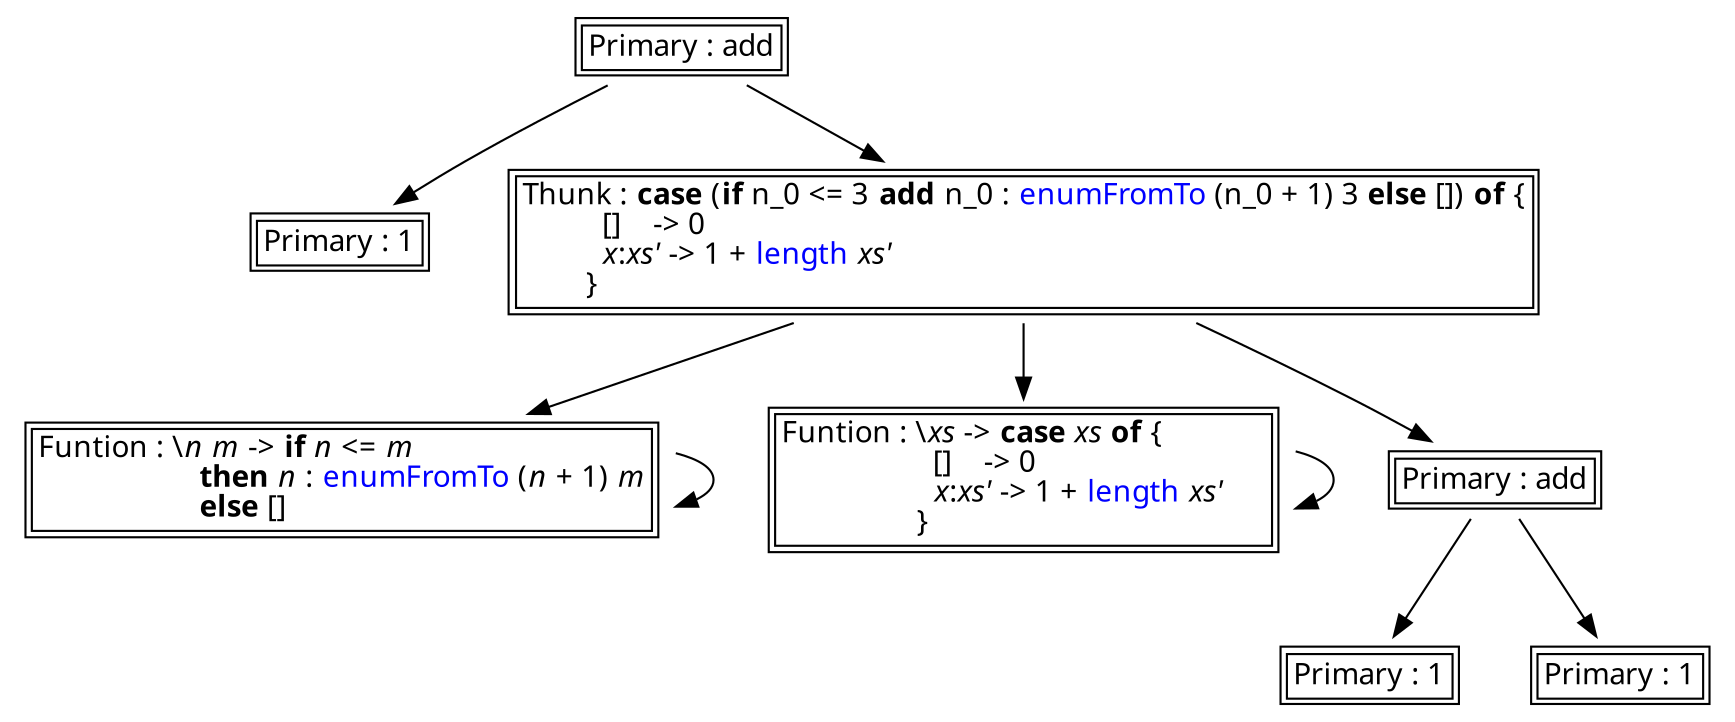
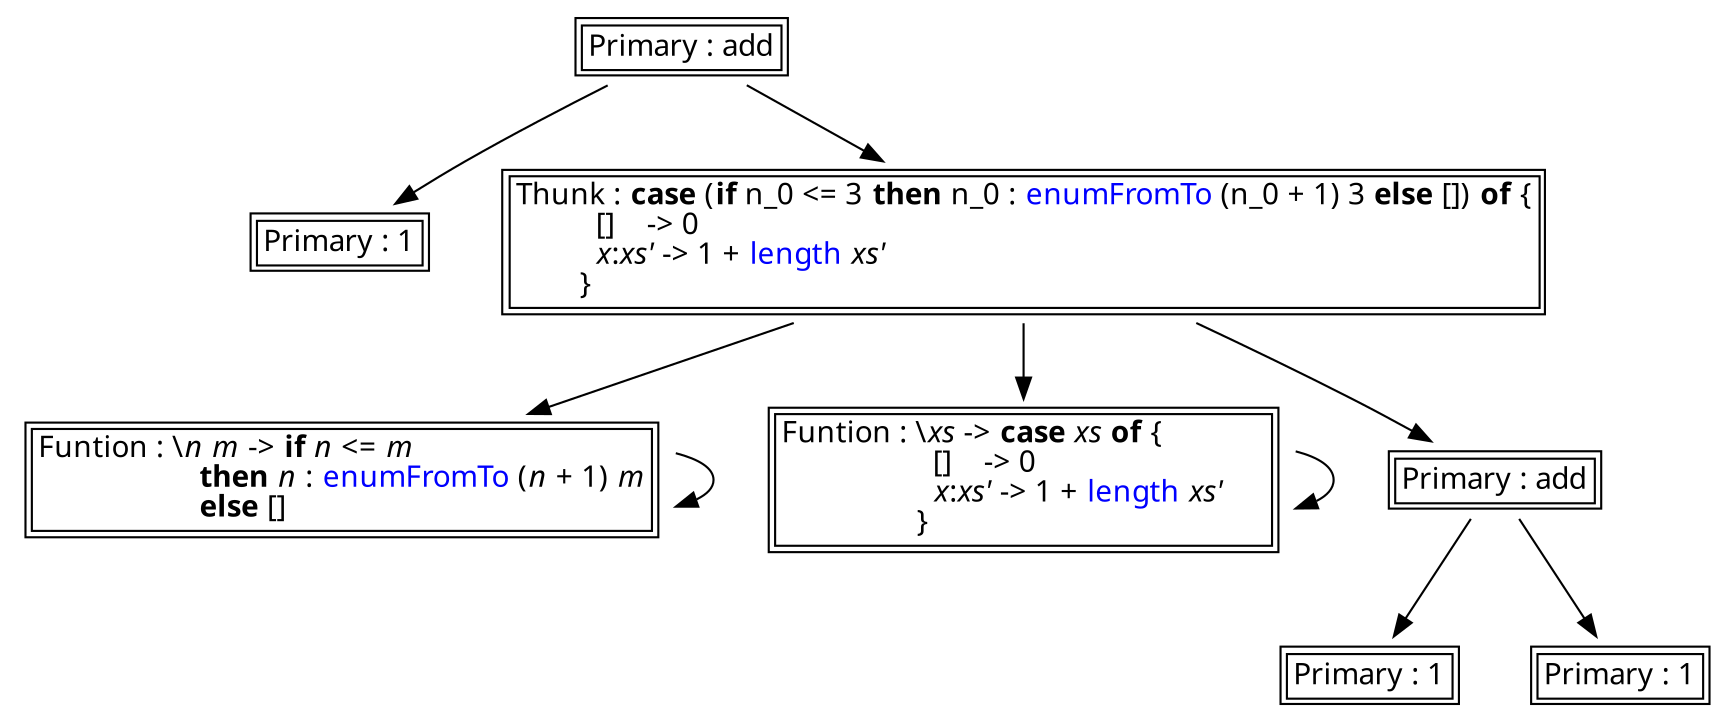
  digraph {
    fontname="Noto Sans"
    node [fontname="Noto Sans" shape=plaintext]
    edge [fontname="Noto Sans"]
    n1 [label=<<TABLE ALIGN="LEFT"><TR><TD BALIGN="LEFT" ALIGN="LEFT">Funtion&nbsp;:&nbsp;\<I>n</I>&nbsp;<I>m</I>&nbsp;-&gt;&nbsp;<B>if</B>&nbsp;<I>n</I>&nbsp;&lt;=&nbsp;<I>m</I>&nbsp;&nbsp;&nbsp;&nbsp;&nbsp;&nbsp;&nbsp;&nbsp;&nbsp;&nbsp;&nbsp;&nbsp;&nbsp;&nbsp;&nbsp;&nbsp;&nbsp;&nbsp;&nbsp;&nbsp;&nbsp;&nbsp;<BR />&nbsp;&nbsp;&nbsp;&nbsp;&nbsp;&nbsp;&nbsp;&nbsp;&nbsp;&nbsp;&nbsp;&nbsp;&nbsp;&nbsp;&nbsp;&nbsp;&nbsp;&nbsp;&nbsp;&nbsp;<B>then</B>&nbsp;<I>n</I>&nbsp;:&nbsp;<FONT COLOR="blue">enumFromTo</FONT>&nbsp;(<I>n</I>&nbsp;+&nbsp;1)&nbsp;<I>m</I><BR />&nbsp;&nbsp;&nbsp;&nbsp;&nbsp;&nbsp;&nbsp;&nbsp;&nbsp;&nbsp;&nbsp;&nbsp;&nbsp;&nbsp;&nbsp;&nbsp;&nbsp;&nbsp;&nbsp;&nbsp;<B>else</B>&nbsp;[]&nbsp;&nbsp;&nbsp;&nbsp;&nbsp;&nbsp;&nbsp;&nbsp;&nbsp;&nbsp;&nbsp;&nbsp;&nbsp;&nbsp;&nbsp;&nbsp;&nbsp;&nbsp;&nbsp;&nbsp;&nbsp;&nbsp;<BR /></TD></TR></TABLE>>]
    n2 [label=<<TABLE ALIGN="LEFT"><TR><TD BALIGN="LEFT" ALIGN="LEFT">Funtion&nbsp;:&nbsp;\<I>xs</I>&nbsp;-&gt;&nbsp;<B>case</B>&nbsp;<I>xs</I>&nbsp;<B>of</B>&nbsp;{&nbsp;&nbsp;&nbsp;&nbsp;&nbsp;&nbsp;&nbsp;&nbsp;&nbsp;&nbsp;&nbsp;&nbsp;&nbsp;<BR />&nbsp;&nbsp;&nbsp;&nbsp;&nbsp;&nbsp;&nbsp;&nbsp;&nbsp;&nbsp;&nbsp;&nbsp;&nbsp;&nbsp;&nbsp;&nbsp;&nbsp;&nbsp;&nbsp;[]&nbsp;&nbsp;&nbsp;&nbsp;-&gt;&nbsp;0&nbsp;&nbsp;&nbsp;&nbsp;&nbsp;&nbsp;&nbsp;&nbsp;&nbsp;&nbsp;&nbsp;&nbsp;&nbsp;<BR />&nbsp;&nbsp;&nbsp;&nbsp;&nbsp;&nbsp;&nbsp;&nbsp;&nbsp;&nbsp;&nbsp;&nbsp;&nbsp;&nbsp;&nbsp;&nbsp;&nbsp;&nbsp;&nbsp;<I>x</I>:<I>xs'</I>&nbsp;-&gt;&nbsp;1&nbsp;+&nbsp;<FONT COLOR="blue">length</FONT>&nbsp;<I>xs'</I><BR />&nbsp;&nbsp;&nbsp;&nbsp;&nbsp;&nbsp;&nbsp;&nbsp;&nbsp;&nbsp;&nbsp;&nbsp;&nbsp;&nbsp;&nbsp;&nbsp;&nbsp;}&nbsp;&nbsp;&nbsp;&nbsp;&nbsp;&nbsp;&nbsp;&nbsp;&nbsp;&nbsp;&nbsp;&nbsp;&nbsp;&nbsp;&nbsp;&nbsp;&nbsp;&nbsp;&nbsp;&nbsp;&nbsp;&nbsp;&nbsp;&nbsp;<BR /></TD></TR></TABLE>>]
    n3 [label=<<TABLE ALIGN="LEFT"><TR><TD BALIGN="LEFT" ALIGN="LEFT">Primary&nbsp;:&nbsp;add<BR /></TD></TR></TABLE>>]
    n4 [label=<<TABLE ALIGN="LEFT"><TR><TD BALIGN="LEFT" ALIGN="LEFT">Primary&nbsp;:&nbsp;1<BR /></TD></TR></TABLE>>]
-   n5 [label=<<TABLE ALIGN="LEFT"><TR><TD BALIGN="LEFT" ALIGN="LEFT">Thunk&nbsp;:&nbsp;<B>case</B>&nbsp;(<B>if</B>&nbsp;n_0&nbsp;&lt;=&nbsp;3&nbsp;<B>add</B>&nbsp;n_0&nbsp;:&nbsp;<FONT COLOR="blue">enumFromTo</FONT>&nbsp;(n_0&nbsp;+&nbsp;1)&nbsp;3&nbsp;<B>else</B>&nbsp;[])&nbsp;<B>of</B>&nbsp;{<BR />&nbsp;&nbsp;&nbsp;&nbsp;&nbsp;&nbsp;&nbsp;&nbsp;&nbsp;&nbsp;[]&nbsp;&nbsp;&nbsp;&nbsp;-&gt;&nbsp;0&nbsp;&nbsp;&nbsp;&nbsp;&nbsp;&nbsp;&nbsp;&nbsp;&nbsp;&nbsp;&nbsp;&nbsp;&nbsp;&nbsp;&nbsp;&nbsp;&nbsp;&nbsp;&nbsp;&nbsp;&nbsp;&nbsp;&nbsp;&nbsp;&nbsp;&nbsp;&nbsp;&nbsp;&nbsp;&nbsp;&nbsp;&nbsp;&nbsp;&nbsp;&nbsp;&nbsp;&nbsp;&nbsp;&nbsp;&nbsp;&nbsp;&nbsp;&nbsp;&nbsp;&nbsp;&nbsp;&nbsp;&nbsp;&nbsp;&nbsp;&nbsp;&nbsp;&nbsp;<BR />&nbsp;&nbsp;&nbsp;&nbsp;&nbsp;&nbsp;&nbsp;&nbsp;&nbsp;&nbsp;<I>x</I>:<I>xs'</I>&nbsp;-&gt;&nbsp;1&nbsp;+&nbsp;<FONT COLOR="blue">length</FONT>&nbsp;<I>xs'</I>&nbsp;&nbsp;&nbsp;&nbsp;&nbsp;&nbsp;&nbsp;&nbsp;&nbsp;&nbsp;&nbsp;&nbsp;&nbsp;&nbsp;&nbsp;&nbsp;&nbsp;&nbsp;&nbsp;&nbsp;&nbsp;&nbsp;&nbsp;&nbsp;&nbsp;&nbsp;&nbsp;&nbsp;&nbsp;&nbsp;&nbsp;&nbsp;&nbsp;&nbsp;&nbsp;&nbsp;&nbsp;&nbsp;&nbsp;&nbsp;<BR />&nbsp;&nbsp;&nbsp;&nbsp;&nbsp;&nbsp;&nbsp;&nbsp;}&nbsp;&nbsp;&nbsp;&nbsp;&nbsp;&nbsp;&nbsp;&nbsp;&nbsp;&nbsp;&nbsp;&nbsp;&nbsp;&nbsp;&nbsp;&nbsp;&nbsp;&nbsp;&nbsp;&nbsp;&nbsp;&nbsp;&nbsp;&nbsp;&nbsp;&nbsp;&nbsp;&nbsp;&nbsp;&nbsp;&nbsp;&nbsp;&nbsp;&nbsp;&nbsp;&nbsp;&nbsp;&nbsp;&nbsp;&nbsp;&nbsp;&nbsp;&nbsp;&nbsp;&nbsp;&nbsp;&nbsp;&nbsp;&nbsp;&nbsp;&nbsp;&nbsp;&nbsp;&nbsp;&nbsp;&nbsp;&nbsp;&nbsp;&nbsp;&nbsp;&nbsp;&nbsp;&nbsp;&nbsp;<BR /></TD></TR></TABLE>>]
+   n5 [label=<<TABLE ALIGN="LEFT"><TR><TD BALIGN="LEFT" ALIGN="LEFT">Thunk&nbsp;:&nbsp;<B>case</B>&nbsp;(<B>if</B>&nbsp;n_0&nbsp;&lt;=&nbsp;3&nbsp;<B>then</B>&nbsp;n_0&nbsp;:&nbsp;<FONT COLOR="blue">enumFromTo</FONT>&nbsp;(n_0&nbsp;+&nbsp;1)&nbsp;3&nbsp;<B>else</B>&nbsp;[])&nbsp;<B>of</B>&nbsp;{<BR />&nbsp;&nbsp;&nbsp;&nbsp;&nbsp;&nbsp;&nbsp;&nbsp;&nbsp;&nbsp;[]&nbsp;&nbsp;&nbsp;&nbsp;-&gt;&nbsp;0&nbsp;&nbsp;&nbsp;&nbsp;&nbsp;&nbsp;&nbsp;&nbsp;&nbsp;&nbsp;&nbsp;&nbsp;&nbsp;&nbsp;&nbsp;&nbsp;&nbsp;&nbsp;&nbsp;&nbsp;&nbsp;&nbsp;&nbsp;&nbsp;&nbsp;&nbsp;&nbsp;&nbsp;&nbsp;&nbsp;&nbsp;&nbsp;&nbsp;&nbsp;&nbsp;&nbsp;&nbsp;&nbsp;&nbsp;&nbsp;&nbsp;&nbsp;&nbsp;&nbsp;&nbsp;&nbsp;&nbsp;&nbsp;&nbsp;&nbsp;&nbsp;&nbsp;&nbsp;<BR />&nbsp;&nbsp;&nbsp;&nbsp;&nbsp;&nbsp;&nbsp;&nbsp;&nbsp;&nbsp;<I>x</I>:<I>xs'</I>&nbsp;-&gt;&nbsp;1&nbsp;+&nbsp;<FONT COLOR="blue">length</FONT>&nbsp;<I>xs'</I>&nbsp;&nbsp;&nbsp;&nbsp;&nbsp;&nbsp;&nbsp;&nbsp;&nbsp;&nbsp;&nbsp;&nbsp;&nbsp;&nbsp;&nbsp;&nbsp;&nbsp;&nbsp;&nbsp;&nbsp;&nbsp;&nbsp;&nbsp;&nbsp;&nbsp;&nbsp;&nbsp;&nbsp;&nbsp;&nbsp;&nbsp;&nbsp;&nbsp;&nbsp;&nbsp;&nbsp;&nbsp;&nbsp;&nbsp;&nbsp;<BR />&nbsp;&nbsp;&nbsp;&nbsp;&nbsp;&nbsp;&nbsp;&nbsp;}&nbsp;&nbsp;&nbsp;&nbsp;&nbsp;&nbsp;&nbsp;&nbsp;&nbsp;&nbsp;&nbsp;&nbsp;&nbsp;&nbsp;&nbsp;&nbsp;&nbsp;&nbsp;&nbsp;&nbsp;&nbsp;&nbsp;&nbsp;&nbsp;&nbsp;&nbsp;&nbsp;&nbsp;&nbsp;&nbsp;&nbsp;&nbsp;&nbsp;&nbsp;&nbsp;&nbsp;&nbsp;&nbsp;&nbsp;&nbsp;&nbsp;&nbsp;&nbsp;&nbsp;&nbsp;&nbsp;&nbsp;&nbsp;&nbsp;&nbsp;&nbsp;&nbsp;&nbsp;&nbsp;&nbsp;&nbsp;&nbsp;&nbsp;&nbsp;&nbsp;&nbsp;&nbsp;&nbsp;&nbsp;<BR /></TD></TR></TABLE>>]
    n6 [label=<<TABLE ALIGN="LEFT"><TR><TD BALIGN="LEFT" ALIGN="LEFT">Primary&nbsp;:&nbsp;add<BR /></TD></TR></TABLE>>]
    n7 [label=<<TABLE ALIGN="LEFT"><TR><TD BALIGN="LEFT" ALIGN="LEFT">Primary&nbsp;:&nbsp;1<BR /></TD></TR></TABLE>>]
    n8 [label=<<TABLE ALIGN="LEFT"><TR><TD BALIGN="LEFT" ALIGN="LEFT">Primary&nbsp;:&nbsp;1<BR /></TD></TR></TABLE>>]
    n1 -> n1
    n2 -> n2
    n3 -> n4
    n3 -> n5
    n5 -> n1
    n5 -> n2
    n5 -> n6
    n6 -> n7
    n6 -> n8
  }
